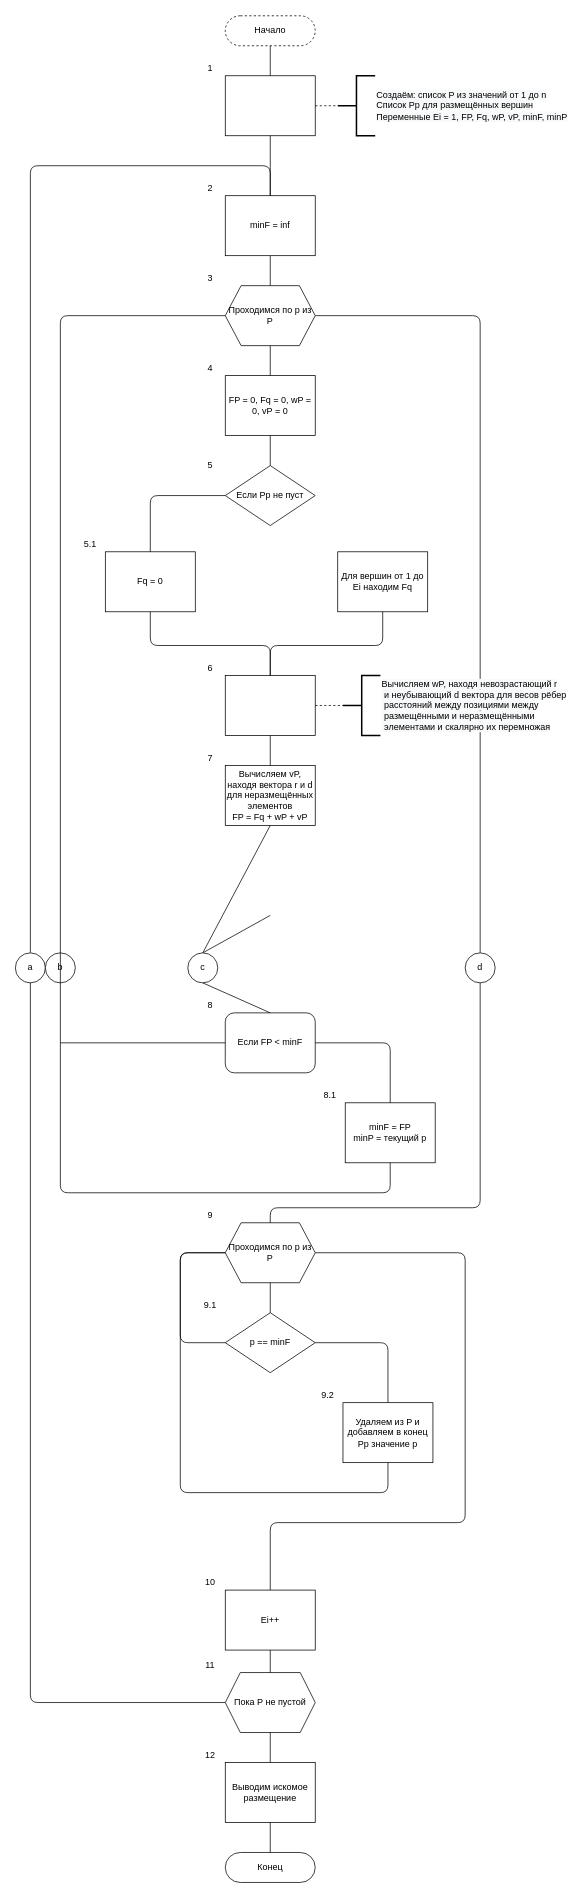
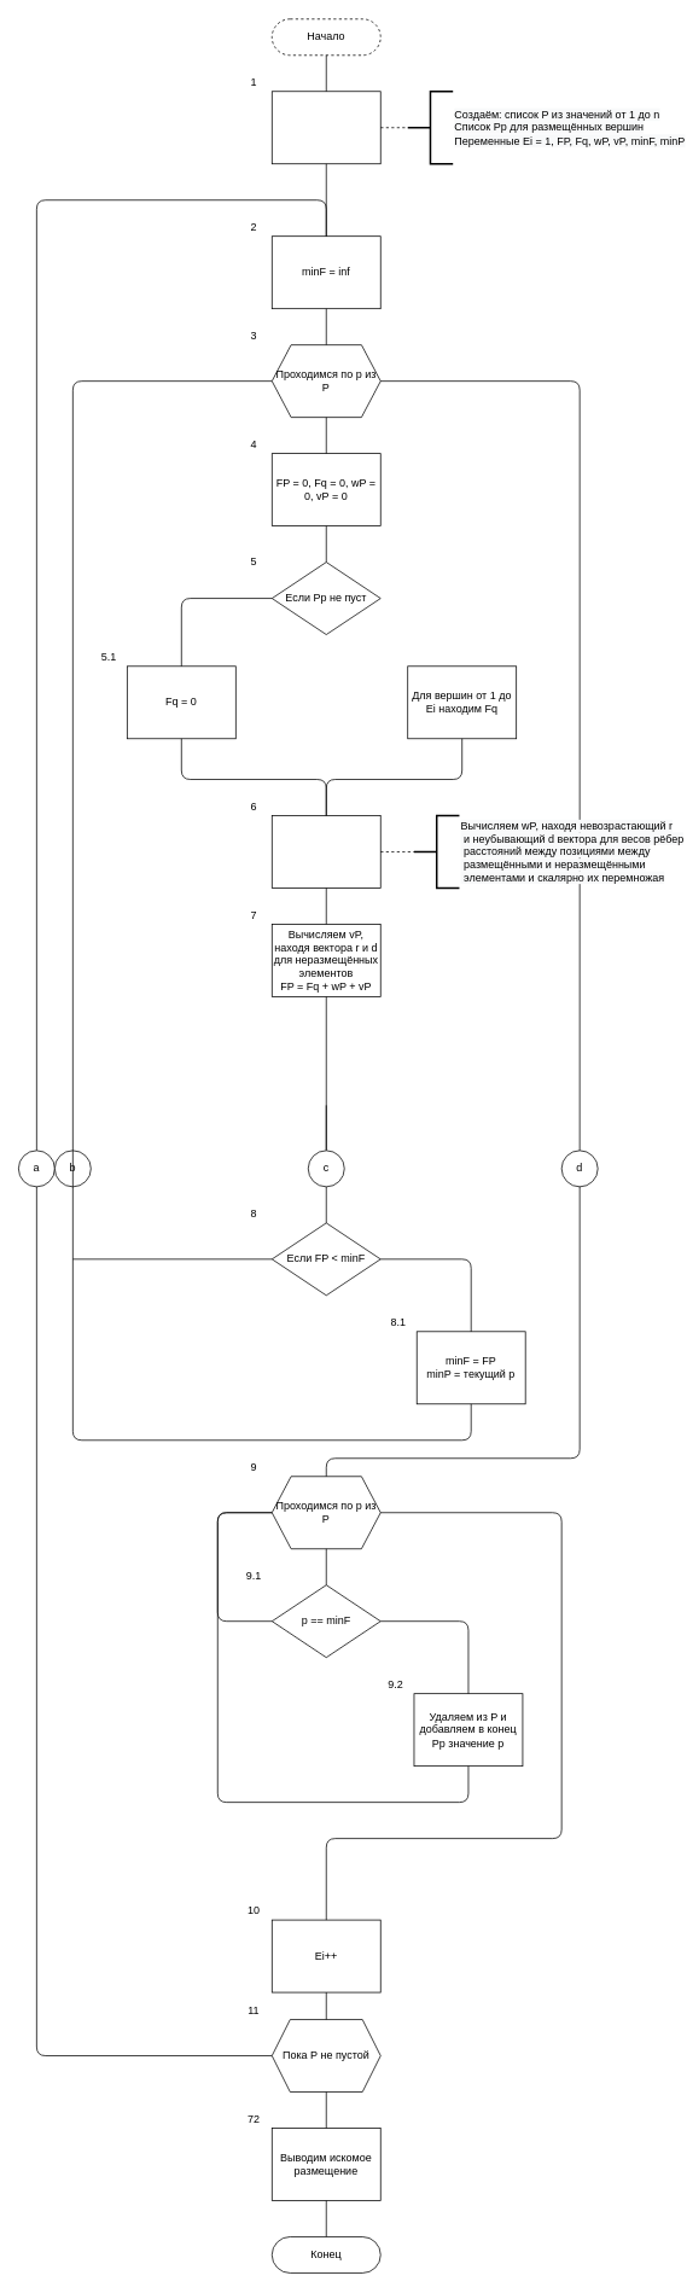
  <mxCell id="0" />
  <mxCell id="1" parent="0" />
  <mxCell id="2" value="FP = 0, Fq = 0, wP = 0, vP = 0" style="rounded=0;whiteSpace=wrap;html=1;" parent="1" vertex="1"><mxGeometry x="300" y="500" width="120" height="80" as="geometry" /></mxCell>
  <mxCell id="3" value="Если Pp не пуст" style="rhombus;whiteSpace=wrap;html=1;" parent="1" vertex="1"><mxGeometry x="300" y="620" width="120" height="80" as="geometry" /></mxCell>
  <mxCell id="4" value="Начало" style="rounded=1;whiteSpace=wrap;html=1;arcSize=50;dashed=1;" parent="1" vertex="1"><mxGeometry x="300" y="20" width="120" height="40" as="geometry" /></mxCell>
  <mxCell id="5" value="" style="rounded=0;whiteSpace=wrap;html=1;" parent="1" vertex="1"><mxGeometry x="300" y="100" width="120" height="80" as="geometry" /></mxCell>
  <mxCell id="6" value="" style="endArrow=none;html=1;entryX=0.5;entryY=1;entryDx=0;entryDy=0;exitX=0.5;exitY=0;exitDx=0;exitDy=0;" parent="1" source="5" target="4" edge="1"><mxGeometry width="50" height="50" relative="1" as="geometry"><mxPoint x="70" y="420" as="sourcePoint" /><mxPoint x="120" y="370" as="targetPoint" /></mxGeometry></mxCell>
  <mxCell id="7" value="Проходимся по p из P" style="shape=hexagon;perimeter=hexagonPerimeter2;whiteSpace=wrap;html=1;size=0.176;" parent="1" vertex="1"><mxGeometry x="300" y="380" width="120" height="80" as="geometry" /></mxCell>
  <mxCell id="8" value="" style="endArrow=none;html=1;exitX=0.5;exitY=0;exitDx=0;exitDy=0;entryX=0.5;entryY=1;entryDx=0;entryDy=0;" parent="1" source="7" target="5" edge="1"><mxGeometry width="50" height="50" relative="1" as="geometry"><mxPoint x="310" y="390" as="sourcePoint" /><mxPoint x="360" y="340" as="targetPoint" /></mxGeometry></mxCell>
  <mxCell id="9" value="Fq = 0" style="rounded=0;whiteSpace=wrap;html=1;" parent="1" vertex="1"><mxGeometry x="140" y="735" width="120" height="80" as="geometry" /></mxCell>
  <mxCell id="10" value="" style="endArrow=none;html=1;entryX=0;entryY=0.5;entryDx=0;entryDy=0;exitX=0.5;exitY=0;exitDx=0;exitDy=0;" parent="1" source="9" target="3" edge="1"><mxGeometry width="50" height="50" relative="1" as="geometry"><mxPoint x="70" y="580" as="sourcePoint" /><mxPoint x="120" y="530" as="targetPoint" /><Array as="points"><mxPoint x="200" y="660" /></Array></mxGeometry></mxCell>
  <mxCell id="11" value="Для вершин от 1 до Ei находим Fq" style="rounded=0;whiteSpace=wrap;html=1;" parent="1" vertex="1"><mxGeometry x="450" y="735" width="120" height="80" as="geometry" /></mxCell>
  <mxCell id="12" value="" style="endArrow=none;html=1;entryX=0.5;entryY=1;entryDx=0;entryDy=0;exitX=0.5;exitY=0;exitDx=0;exitDy=0;" parent="1" source="2" target="7" edge="1"><mxGeometry width="50" height="50" relative="1" as="geometry"><mxPoint x="290" y="580" as="sourcePoint" /><mxPoint x="340" y="530" as="targetPoint" /></mxGeometry></mxCell>
  <mxCell id="13" value="" style="endArrow=none;html=1;entryX=0.5;entryY=1;entryDx=0;entryDy=0;exitX=0.5;exitY=0;exitDx=0;exitDy=0;" parent="1" source="3" target="2" edge="1"><mxGeometry width="50" height="50" relative="1" as="geometry"><mxPoint x="290" y="580" as="sourcePoint" /><mxPoint x="340" y="530" as="targetPoint" /></mxGeometry></mxCell>
  <mxCell id="14" value="" style="rounded=0;whiteSpace=wrap;html=1;" parent="1" vertex="1"><mxGeometry x="300" y="900" width="120" height="80" as="geometry" /></mxCell>
  <mxCell id="15" value="Вычисляем vP, находя вектора r и d для неразмещённых элементов&lt;br&gt;FP = Fq + wP + vP" style="rounded=0;whiteSpace=wrap;html=1;" parent="1" vertex="1"><mxGeometry x="300" y="1020" width="120" height="80" as="geometry" /></mxCell>
  <mxCell id="16" value="" style="endArrow=none;html=1;entryX=0.5;entryY=1;entryDx=0;entryDy=0;exitX=0.5;exitY=0;exitDx=0;exitDy=0;" parent="1" source="14" target="11" edge="1"><mxGeometry width="50" height="50" relative="1" as="geometry"><mxPoint x="290" y="1020" as="sourcePoint" /><mxPoint x="340" y="970" as="targetPoint" /><Array as="points"><mxPoint x="360" y="860" /><mxPoint x="510" y="860" /></Array></mxGeometry></mxCell>
  <mxCell id="17" value="" style="endArrow=none;html=1;exitX=0.5;exitY=0;exitDx=0;exitDy=0;entryX=0.5;entryY=1;entryDx=0;entryDy=0;" parent="1" source="14" target="9" edge="1"><mxGeometry width="50" height="50" relative="1" as="geometry"><mxPoint x="290" y="1020" as="sourcePoint" /><mxPoint x="340" y="970" as="targetPoint" /><Array as="points"><mxPoint x="360" y="860" /><mxPoint x="200" y="860" /></Array></mxGeometry></mxCell>
  <mxCell id="18" value="" style="endArrow=none;html=1;entryX=0.5;entryY=1;entryDx=0;entryDy=0;exitX=0.5;exitY=0;exitDx=0;exitDy=0;" parent="1" source="15" target="14" edge="1"><mxGeometry width="50" height="50" relative="1" as="geometry"><mxPoint x="290" y="1020" as="sourcePoint" /><mxPoint x="340" y="970" as="targetPoint" /></mxGeometry></mxCell>
  <mxCell id="19" value="" style="endArrow=none;html=1;entryX=0.5;entryY=1;entryDx=0;entryDy=0;exitX=0.5;exitY=0;exitDx=0;exitDy=0;" parent="1" source="53" target="15" edge="1"><mxGeometry width="50" height="50" relative="1" as="geometry"><mxPoint x="360" y="1140" as="sourcePoint" /><mxPoint x="340" y="970" as="targetPoint" /></mxGeometry></mxCell>
- <mxCell id="20" value="Если FP &amp;lt; minF" style="whiteSpace=wrap;html=1;rounded=1;" parent="1" vertex="1"><mxGeometry x="300" y="1350" width="120" height="80" as="geometry" /></mxCell>
+ <mxCell id="20" value="Если FP &amp;lt; minF" style="rhombus;whiteSpace=wrap;html=1;" parent="1" vertex="1"><mxGeometry x="300" y="1350" width="120" height="80" as="geometry" /></mxCell>
  <mxCell id="21" value="" style="endArrow=none;html=1;entryX=0.5;entryY=1;entryDx=0;entryDy=0;exitX=0.5;exitY=0;exitDx=0;exitDy=0;" parent="1" source="53" edge="1"><mxGeometry width="50" height="50" relative="1" as="geometry"><mxPoint x="290" y="1560" as="sourcePoint" /><mxPoint x="360" y="1220" as="targetPoint" /></mxGeometry></mxCell>
  <mxCell id="22" value="minF = inf" style="rounded=0;whiteSpace=wrap;html=1;" parent="1" vertex="1"><mxGeometry x="300" y="260" width="120" height="80" as="geometry" /></mxCell>
  <mxCell id="23" value="minF = FP&lt;br&gt;minP = текущий p" style="rounded=0;whiteSpace=wrap;html=1;" parent="1" vertex="1"><mxGeometry x="460" y="1470" width="120" height="80" as="geometry" /></mxCell>
  <mxCell id="24" value="" style="endArrow=none;html=1;entryX=1;entryY=0.5;entryDx=0;entryDy=0;exitX=0.5;exitY=0;exitDx=0;exitDy=0;" parent="1" source="23" target="20" edge="1"><mxGeometry width="50" height="50" relative="1" as="geometry"><mxPoint x="290" y="1560" as="sourcePoint" /><mxPoint x="340" y="1510" as="targetPoint" /><Array as="points"><mxPoint x="520" y="1390" /></Array></mxGeometry></mxCell>
  <mxCell id="25" value="Проходимся по p из P" style="shape=hexagon;perimeter=hexagonPerimeter2;whiteSpace=wrap;html=1;size=0.176;" parent="1" vertex="1"><mxGeometry x="300" y="1630" width="120" height="80" as="geometry" /></mxCell>
  <mxCell id="26" value="p == minF" style="rhombus;whiteSpace=wrap;html=1;" parent="1" vertex="1"><mxGeometry x="300" y="1750" width="120" height="80" as="geometry" /></mxCell>
  <mxCell id="27" value="" style="endArrow=none;html=1;entryX=0.5;entryY=1;entryDx=0;entryDy=0;exitX=0.5;exitY=0;exitDx=0;exitDy=0;" parent="1" source="26" target="25" edge="1"><mxGeometry width="50" height="50" relative="1" as="geometry"><mxPoint x="300" y="1630" as="sourcePoint" /><mxPoint x="350" y="1580" as="targetPoint" /></mxGeometry></mxCell>
  <mxCell id="28" value="Удаляем из P и добавляем в конец Pp значение p" style="rounded=0;whiteSpace=wrap;html=1;" parent="1" vertex="1"><mxGeometry x="457" y="1870" width="120" height="80" as="geometry" /></mxCell>
  <mxCell id="29" value="" style="endArrow=none;html=1;entryX=1;entryY=0.5;entryDx=0;entryDy=0;exitX=0.5;exitY=0;exitDx=0;exitDy=0;" parent="1" source="28" target="26" edge="1"><mxGeometry width="50" height="50" relative="1" as="geometry"><mxPoint x="300" y="1830" as="sourcePoint" /><mxPoint x="350" y="1780" as="targetPoint" /><Array as="points"><mxPoint x="517" y="1790" /></Array></mxGeometry></mxCell>
  <mxCell id="30" value="" style="endArrow=none;html=1;entryX=0.5;entryY=1;entryDx=0;entryDy=0;exitX=0;exitY=0.5;exitDx=0;exitDy=0;" parent="1" source="25" target="28" edge="1"><mxGeometry width="50" height="50" relative="1" as="geometry"><mxPoint x="300" y="2030" as="sourcePoint" /><mxPoint x="350" y="1980" as="targetPoint" /><Array as="points"><mxPoint x="240" y="1670" /><mxPoint x="240" y="1990" /><mxPoint x="517" y="1990" /></Array></mxGeometry></mxCell>
  <mxCell id="31" value="" style="endArrow=none;html=1;entryX=0;entryY=0.5;entryDx=0;entryDy=0;" parent="1" target="26" edge="1"><mxGeometry width="50" height="50" relative="1" as="geometry"><mxPoint x="300" y="1670" as="sourcePoint" /><mxPoint x="350" y="1980" as="targetPoint" /><Array as="points"><mxPoint x="240" y="1670" /><mxPoint x="240" y="1790" /></Array></mxGeometry></mxCell>
  <mxCell id="32" value="Ei++" style="rounded=0;whiteSpace=wrap;html=1;" parent="1" vertex="1"><mxGeometry x="300" y="2120" width="120" height="80" as="geometry" /></mxCell>
  <mxCell id="33" value="" style="endArrow=none;html=1;entryX=1;entryY=0.5;entryDx=0;entryDy=0;exitX=0.5;exitY=0;exitDx=0;exitDy=0;" parent="1" source="32" target="25" edge="1"><mxGeometry width="50" height="50" relative="1" as="geometry"><mxPoint x="80" y="308" as="sourcePoint" /><mxPoint x="350" y="1980" as="targetPoint" /><Array as="points"><mxPoint x="360" y="2030" /><mxPoint x="620" y="2030" /><mxPoint x="620" y="1670" /></Array></mxGeometry></mxCell>
  <mxCell id="34" value="" style="endArrow=none;html=1;entryX=1;entryY=0.5;entryDx=0;entryDy=0;exitX=0.5;exitY=0;exitDx=0;exitDy=0;" parent="1" source="25" target="7" edge="1"><mxGeometry width="50" height="50" relative="1" as="geometry"><mxPoint x="880" y="2062" as="sourcePoint" /><mxPoint x="350" y="580" as="targetPoint" /><Array as="points"><mxPoint x="360" y="1610" /><mxPoint x="640" y="1610" /><mxPoint x="640" y="420" /></Array></mxGeometry></mxCell>
  <mxCell id="35" value="Пока P не пустой" style="shape=hexagon;perimeter=hexagonPerimeter2;whiteSpace=wrap;html=1;size=0.167;" parent="1" vertex="1"><mxGeometry x="300" y="2230" width="120" height="80" as="geometry" /></mxCell>
  <mxCell id="36" value="" style="endArrow=none;html=1;entryX=0.5;entryY=1;entryDx=0;entryDy=0;exitX=0.5;exitY=0;exitDx=0;exitDy=0;" parent="1" source="35" target="32" edge="1"><mxGeometry width="50" height="50" relative="1" as="geometry"><mxPoint x="300" y="2420" as="sourcePoint" /><mxPoint x="350" y="2370" as="targetPoint" /></mxGeometry></mxCell>
  <mxCell id="37" value="" style="endArrow=none;html=1;exitX=0;exitY=0.5;exitDx=0;exitDy=0;entryX=0.5;entryY=0;entryDx=0;entryDy=0;" parent="1" source="35" target="22" edge="1"><mxGeometry width="50" height="50" relative="1" as="geometry"><mxPoint x="300" y="2220" as="sourcePoint" /><mxPoint x="360" y="310" as="targetPoint" /><Array as="points"><mxPoint x="40" y="2270" /><mxPoint x="40" y="220" /><mxPoint x="360" y="220" /></Array></mxGeometry></mxCell>
  <mxCell id="38" value="Выводим искомое размещение" style="rounded=0;whiteSpace=wrap;html=1;" parent="1" vertex="1"><mxGeometry x="300" y="2350" width="120" height="80" as="geometry" /></mxCell>
  <mxCell id="39" value="" style="endArrow=none;html=1;entryX=0.5;entryY=1;entryDx=0;entryDy=0;exitX=0.5;exitY=0;exitDx=0;exitDy=0;" parent="1" source="38" target="35" edge="1"><mxGeometry width="50" height="50" relative="1" as="geometry"><mxPoint x="300" y="2450" as="sourcePoint" /><mxPoint x="350" y="2400" as="targetPoint" /></mxGeometry></mxCell>
  <mxCell id="40" value="Конец" style="rounded=1;whiteSpace=wrap;html=1;arcSize=50;" parent="1" vertex="1"><mxGeometry x="300" y="2470" width="120" height="40" as="geometry" /></mxCell>
  <mxCell id="41" value="" style="endArrow=none;html=1;entryX=0.5;entryY=1;entryDx=0;entryDy=0;exitX=0.5;exitY=0;exitDx=0;exitDy=0;" parent="1" source="40" target="38" edge="1"><mxGeometry width="50" height="50" relative="1" as="geometry"><mxPoint x="300" y="2660" as="sourcePoint" /><mxPoint x="350" y="2610" as="targetPoint" /></mxGeometry></mxCell>
  <mxCell id="42" value="1" style="text;html=1;strokeColor=none;fillColor=none;align=center;verticalAlign=middle;whiteSpace=wrap;rounded=0;" parent="1" vertex="1"><mxGeometry x="260" y="80" width="40" height="20" as="geometry" /></mxCell>
  <mxCell id="43" value="2" style="text;html=1;strokeColor=none;fillColor=none;align=center;verticalAlign=middle;whiteSpace=wrap;rounded=0;" parent="1" vertex="1"><mxGeometry x="260" y="240" width="40" height="20" as="geometry" /></mxCell>
  <mxCell id="44" value="3" style="text;html=1;strokeColor=none;fillColor=none;align=center;verticalAlign=middle;whiteSpace=wrap;rounded=0;" parent="1" vertex="1"><mxGeometry x="260" y="360" width="40" height="20" as="geometry" /></mxCell>
  <mxCell id="45" value="4" style="text;html=1;strokeColor=none;fillColor=none;align=center;verticalAlign=middle;whiteSpace=wrap;rounded=0;" parent="1" vertex="1"><mxGeometry x="260" y="480" width="40" height="20" as="geometry" /></mxCell>
  <mxCell id="46" value="6" style="text;html=1;strokeColor=none;fillColor=none;align=center;verticalAlign=middle;whiteSpace=wrap;rounded=0;" parent="1" vertex="1"><mxGeometry x="260" y="880" width="40" height="20" as="geometry" /></mxCell>
  <mxCell id="47" value="7" style="text;html=1;strokeColor=none;fillColor=none;align=center;verticalAlign=middle;whiteSpace=wrap;rounded=0;" parent="1" vertex="1"><mxGeometry x="260" y="1000" width="40" height="20" as="geometry" /></mxCell>
  <mxCell id="48" value="8" style="text;html=1;strokeColor=none;fillColor=none;align=center;verticalAlign=middle;whiteSpace=wrap;rounded=0;" parent="1" vertex="1"><mxGeometry x="260" y="1330" width="40" height="20" as="geometry" /></mxCell>
  <mxCell id="49" value="9" style="text;html=1;strokeColor=none;fillColor=none;align=center;verticalAlign=middle;whiteSpace=wrap;rounded=0;" parent="1" vertex="1"><mxGeometry x="260" y="1610" width="40" height="20" as="geometry" /></mxCell>
  <mxCell id="50" value="10" style="text;html=1;strokeColor=none;fillColor=none;align=center;verticalAlign=middle;whiteSpace=wrap;rounded=0;" parent="1" vertex="1"><mxGeometry x="260" y="2100" width="40" height="20" as="geometry" /></mxCell>
  <mxCell id="51" value="11" style="text;html=1;strokeColor=none;fillColor=none;align=center;verticalAlign=middle;whiteSpace=wrap;rounded=0;" parent="1" vertex="1"><mxGeometry x="260" y="2210" width="40" height="20" as="geometry" /></mxCell>
- <mxCell id="52" value="12" style="text;html=1;strokeColor=none;fillColor=none;align=center;verticalAlign=middle;whiteSpace=wrap;rounded=0;" parent="1" vertex="1"><mxGeometry x="260" y="2330" width="40" height="20" as="geometry" /></mxCell>
- <mxCell id="53" value="c" style="ellipse;whiteSpace=wrap;html=1;aspect=fixed;" parent="1" vertex="1"><mxGeometry x="250" y="1270" width="40" height="40" as="geometry" /></mxCell>
+ <mxCell id="52" value="72" style="text;html=1;strokeColor=none;fillColor=none;align=center;verticalAlign=middle;whiteSpace=wrap;rounded=0;" parent="1" vertex="1"><mxGeometry x="260" y="2330" width="40" height="20" as="geometry" /></mxCell>
+ <mxCell id="53" value="c" style="ellipse;whiteSpace=wrap;html=1;aspect=fixed;" parent="1" vertex="1"><mxGeometry x="340" y="1270" width="40" height="40" as="geometry" /></mxCell>
  <mxCell id="54" value="" style="endArrow=none;html=1;entryX=0.5;entryY=1;entryDx=0;entryDy=0;exitX=0.5;exitY=0;exitDx=0;exitDy=0;" parent="1" source="20" target="53" edge="1"><mxGeometry width="50" height="50" relative="1" as="geometry"><mxPoint x="360" y="1350" as="sourcePoint" /><mxPoint x="360" y="1220" as="targetPoint" /></mxGeometry></mxCell>
  <mxCell id="55" value="d" style="ellipse;whiteSpace=wrap;html=1;aspect=fixed;" parent="1" vertex="1"><mxGeometry x="620" y="1270" width="40" height="40" as="geometry" /></mxCell>
  <mxCell id="56" value="a" style="ellipse;whiteSpace=wrap;html=1;aspect=fixed;" parent="1" vertex="1"><mxGeometry x="20" y="1270" width="40" height="40" as="geometry" /></mxCell>
  <mxCell id="57" value="b" style="ellipse;whiteSpace=wrap;html=1;aspect=fixed;" parent="1" vertex="1"><mxGeometry x="60" y="1270" width="40" height="40" as="geometry" /></mxCell>
  <mxCell id="58" value="9.1" style="text;html=1;strokeColor=none;fillColor=none;align=center;verticalAlign=middle;whiteSpace=wrap;rounded=0;" parent="1" vertex="1"><mxGeometry x="260" y="1730" width="40" height="20" as="geometry" /></mxCell>
  <mxCell id="59" value="9.2" style="text;html=1;strokeColor=none;fillColor=none;align=center;verticalAlign=middle;whiteSpace=wrap;rounded=0;" parent="1" vertex="1"><mxGeometry x="417" y="1850" width="40" height="20" as="geometry" /></mxCell>
  <mxCell id="60" value="8.1" style="text;html=1;strokeColor=none;fillColor=none;align=center;verticalAlign=middle;whiteSpace=wrap;rounded=0;" parent="1" vertex="1"><mxGeometry x="420" y="1450" width="40" height="20" as="geometry" /></mxCell>
  <mxCell id="61" value="5.1" style="text;html=1;strokeColor=none;fillColor=none;align=center;verticalAlign=middle;whiteSpace=wrap;rounded=0;" parent="1" vertex="1"><mxGeometry x="100" y="715" width="40" height="20" as="geometry" /></mxCell>
  <mxCell id="62" value="&#10;&#10;&lt;!--StartFragment--&gt;&lt;span style=&quot;font-family: Helvetica; font-size: 12px; font-style: normal; font-variant-ligatures: normal; font-variant-caps: normal; font-weight: 400; letter-spacing: normal; orphans: 2; text-align: center; text-indent: 0px; text-transform: none; widows: 2; word-spacing: 0px; -webkit-text-stroke-width: 0px; background-color: rgb(248, 249, 250); text-decoration-style: initial; text-decoration-color: initial; float: none; display: inline !important;&quot;&gt;Создаём: список P из значений от 1 до n&lt;/span&gt;&lt;br style=&quot;font-family: Helvetica; font-size: 12px; font-style: normal; font-variant-ligatures: normal; font-variant-caps: normal; font-weight: 400; letter-spacing: normal; orphans: 2; text-align: center; text-indent: 0px; text-transform: none; widows: 2; word-spacing: 0px; -webkit-text-stroke-width: 0px; background-color: rgb(248, 249, 250); text-decoration-style: initial; text-decoration-color: initial;&quot;&gt;&lt;span style=&quot;font-family: Helvetica; font-size: 12px; font-style: normal; font-variant-ligatures: normal; font-variant-caps: normal; font-weight: 400; letter-spacing: normal; orphans: 2; text-align: center; text-indent: 0px; text-transform: none; widows: 2; word-spacing: 0px; -webkit-text-stroke-width: 0px; background-color: rgb(248, 249, 250); text-decoration-style: initial; text-decoration-color: initial; float: none; display: inline !important;&quot;&gt;Список Pp для размещённых вершин&lt;/span&gt;&lt;br style=&quot;font-family: Helvetica; font-size: 12px; font-style: normal; font-variant-ligatures: normal; font-variant-caps: normal; font-weight: 400; letter-spacing: normal; orphans: 2; text-align: center; text-indent: 0px; text-transform: none; widows: 2; word-spacing: 0px; -webkit-text-stroke-width: 0px; background-color: rgb(248, 249, 250); text-decoration-style: initial; text-decoration-color: initial;&quot;&gt;&lt;span style=&quot;font-family: Helvetica; font-size: 12px; font-style: normal; font-variant-ligatures: normal; font-variant-caps: normal; font-weight: 400; letter-spacing: normal; orphans: 2; text-align: center; text-indent: 0px; text-transform: none; widows: 2; word-spacing: 0px; -webkit-text-stroke-width: 0px; background-color: rgb(248, 249, 250); text-decoration-style: initial; text-decoration-color: initial; float: none; display: inline !important;&quot;&gt;Переменные Ei = 1, FP, Fq, wP, vP, minF, minP&lt;/span&gt;&lt;!--EndFragment--&gt;&#10;&#10;" style="strokeWidth=2;html=1;shape=mxgraph.flowchart.annotation_2;align=left;labelPosition=right;pointerEvents=1;" parent="1" vertex="1"><mxGeometry x="450" y="100" width="50" height="80" as="geometry" /></mxCell>
  <mxCell id="63" value="" style="endArrow=none;dashed=1;html=1;entryX=0;entryY=0.5;entryDx=0;entryDy=0;entryPerimeter=0;exitX=1;exitY=0.5;exitDx=0;exitDy=0;" parent="1" source="5" target="62" edge="1"><mxGeometry width="50" height="50" relative="1" as="geometry"><mxPoint x="360" y="420" as="sourcePoint" /><mxPoint x="410" y="370" as="targetPoint" /></mxGeometry></mxCell>
  <mxCell id="64" value="&lt;span style=&quot;font-family: &amp;#34;helvetica&amp;#34; ; font-size: 12px ; font-style: normal ; font-weight: 400 ; letter-spacing: normal ; text-align: center ; text-indent: 0px ; text-transform: none ; word-spacing: 0px ; background-color: rgb(248 , 249 , 250) ; float: none ; display: inline&quot;&gt;Вычисляем wP, находя невозрастающий r&lt;br&gt;&amp;nbsp;и неубывающий d вектора для весов рёбер&lt;br&gt;&amp;nbsp;расстояний между позициями между&lt;br&gt;&amp;nbsp;размещёнными и неразмещёнными&lt;br&gt;&amp;nbsp;элементами и скалярно их перемножая&lt;/span&gt;" style="strokeWidth=2;html=1;shape=mxgraph.flowchart.annotation_2;align=left;labelPosition=right;pointerEvents=1;" parent="1" vertex="1"><mxGeometry x="457" y="900" width="50" height="80" as="geometry" /></mxCell>
  <mxCell id="65" value="" style="endArrow=none;dashed=1;html=1;entryX=0;entryY=0.5;entryDx=0;entryDy=0;entryPerimeter=0;exitX=1;exitY=0.5;exitDx=0;exitDy=0;" parent="1" source="14" target="64" edge="1"><mxGeometry width="50" height="50" relative="1" as="geometry"><mxPoint x="360" y="890" as="sourcePoint" /><mxPoint x="410" y="840" as="targetPoint" /></mxGeometry></mxCell>
  <mxCell id="66" value="5" style="text;html=1;strokeColor=none;fillColor=none;align=center;verticalAlign=middle;whiteSpace=wrap;rounded=0;" parent="1" vertex="1"><mxGeometry x="260" y="610" width="40" height="20" as="geometry" /></mxCell>
  <mxCell id="67" value="" style="endArrow=none;html=1;entryX=0.5;entryY=1;entryDx=0;entryDy=0;exitX=0;exitY=0.5;exitDx=0;exitDy=0;" edge="1" parent="1" source="7" target="23"><mxGeometry width="50" height="50" relative="1" as="geometry"><mxPoint x="330" y="1660" as="sourcePoint" /><mxPoint x="380" y="1610" as="targetPoint" /><Array as="points"><mxPoint x="80" y="420" /><mxPoint x="80" y="1590" /><mxPoint x="520" y="1590" /></Array></mxGeometry></mxCell>
  <mxCell id="68" value="" style="endArrow=none;html=1;entryX=0;entryY=0.5;entryDx=0;entryDy=0;" edge="1" parent="1" target="20"><mxGeometry width="50" height="50" relative="1" as="geometry"><mxPoint x="80" y="1390" as="sourcePoint" /><mxPoint x="380" y="1590" as="targetPoint" /></mxGeometry></mxCell>
